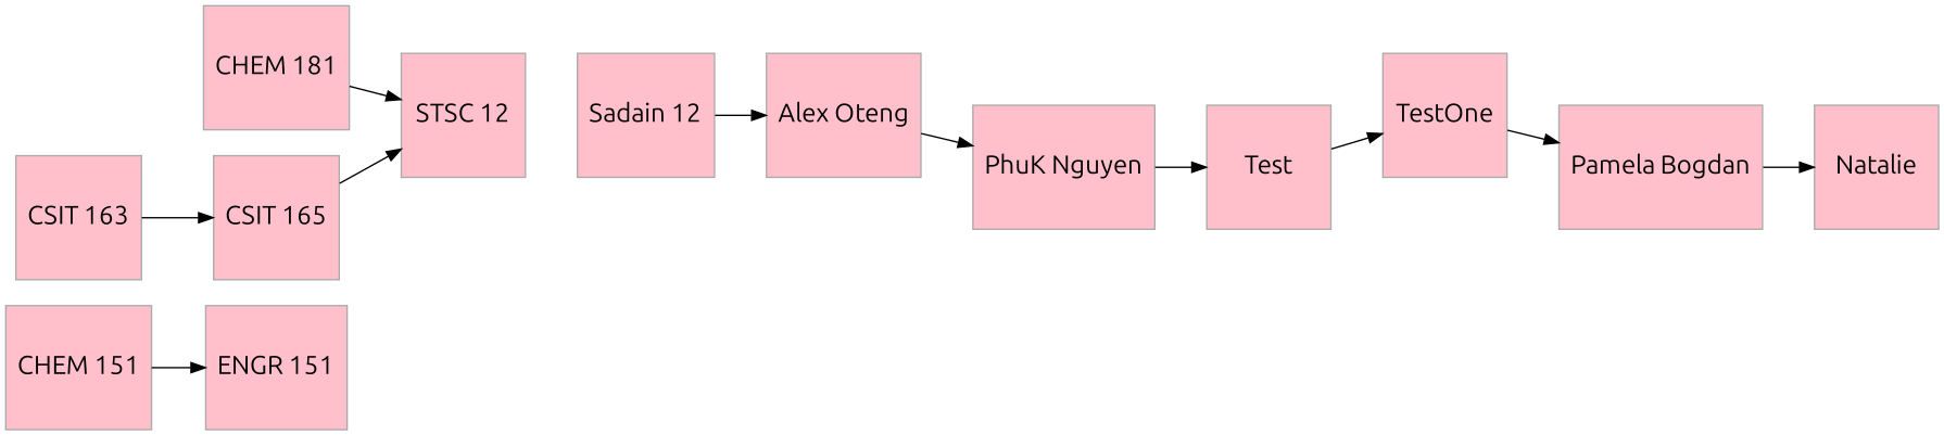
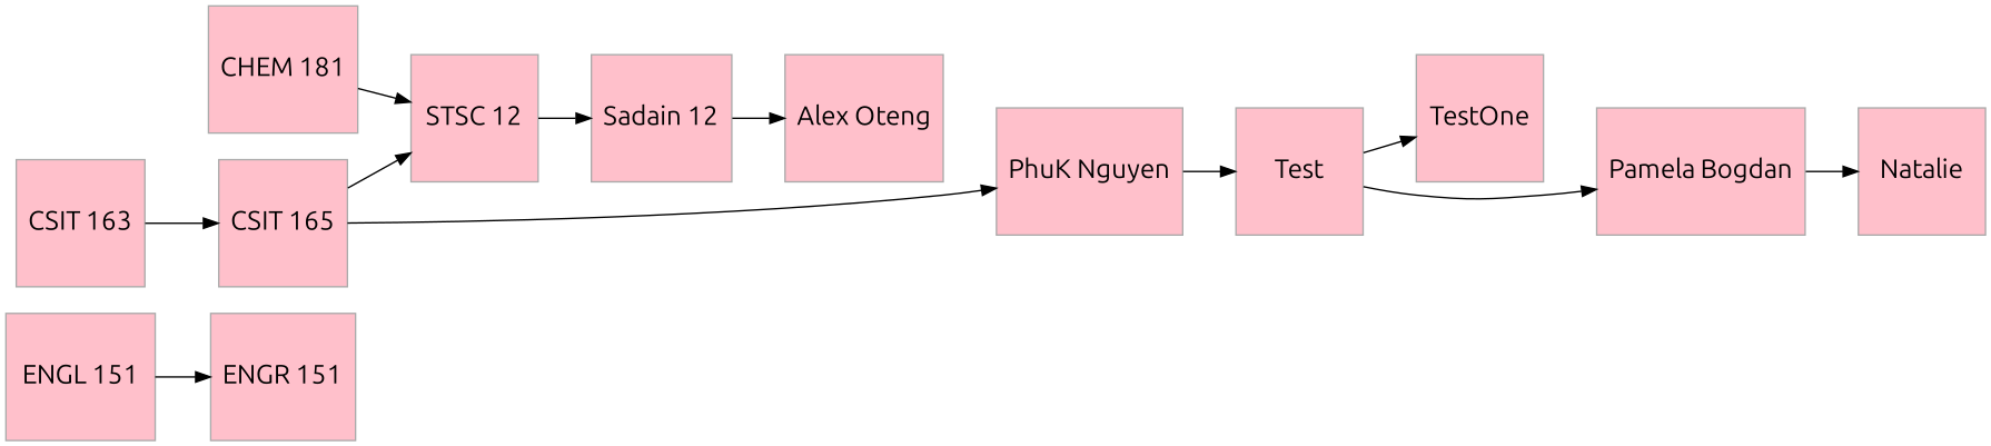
  digraph {
    fontname=Ubuntu
    rankdir=LR
    node [color="#aaaaaa" fillcolor=pink fontcolor=Helvetica fontname=Ubuntu fontsize=18 shape=box style=filled]
    edge [fontname=Ubuntu]
-   "ENGL 151" [height=1.2 width=1.2 label="CHEM 151"]
+   "ENGL 151" [height=1.2 width=1.2]
    n2 [height=1.2 label="ENGR 151" width=1.2]
    "CSIT 163" [height=1.2 width=1.2]
    "CSIT 165" [height=1.2 width=1.2]
    "STSC 12" [height=1.2 width=1.2]
    "CHEM 181" [height=1.2 width=1.2]
    "Sadain 12" [height=1.2 width=1.2]
    "Alex Oteng" [height=1.2 width=1.2]
    "PhuK Nguyen" [height=1.2 width=1.2]
    Test [height=1.2 width=1.2]
    TestOne [height=1.2 width=1.2]
    "Pamela Bogdan" [height=1.2 width=1.2]
    Natalie [height=1.2 width=1.2]
    "ENGL 151" -> n2
    "CSIT 163" -> "CSIT 165"
    "CSIT 165" -> "STSC 12"
+   "STSC 12" -> "Sadain 12"
    "CHEM 181" -> "STSC 12"
    "Sadain 12" -> "Alex Oteng"
-   "Alex Oteng" -> "PhuK Nguyen"
+   "CSIT 165" -> "PhuK Nguyen"
    "PhuK Nguyen" -> Test
    Test -> TestOne
-   TestOne -> "Pamela Bogdan"
+   Test -> "Pamela Bogdan"
    "Pamela Bogdan" -> Natalie
  }
